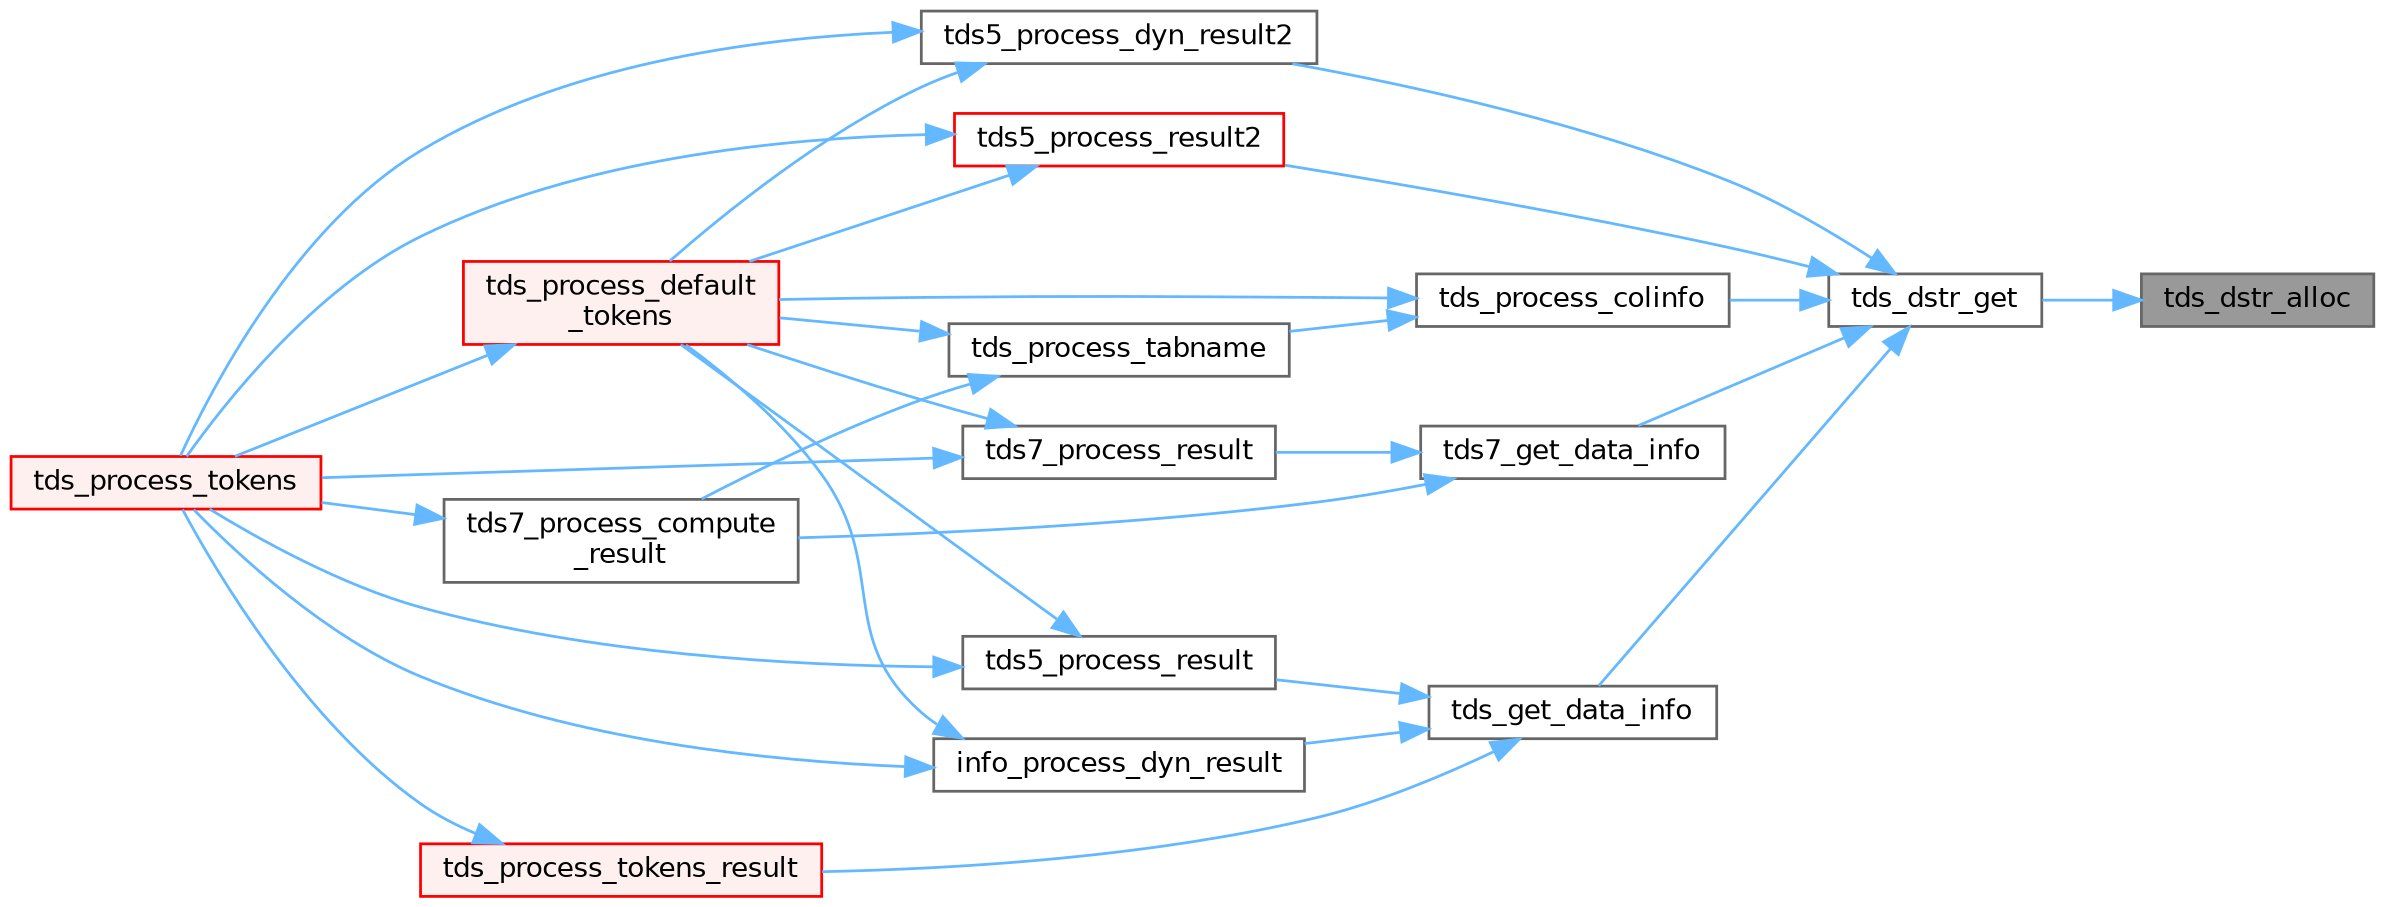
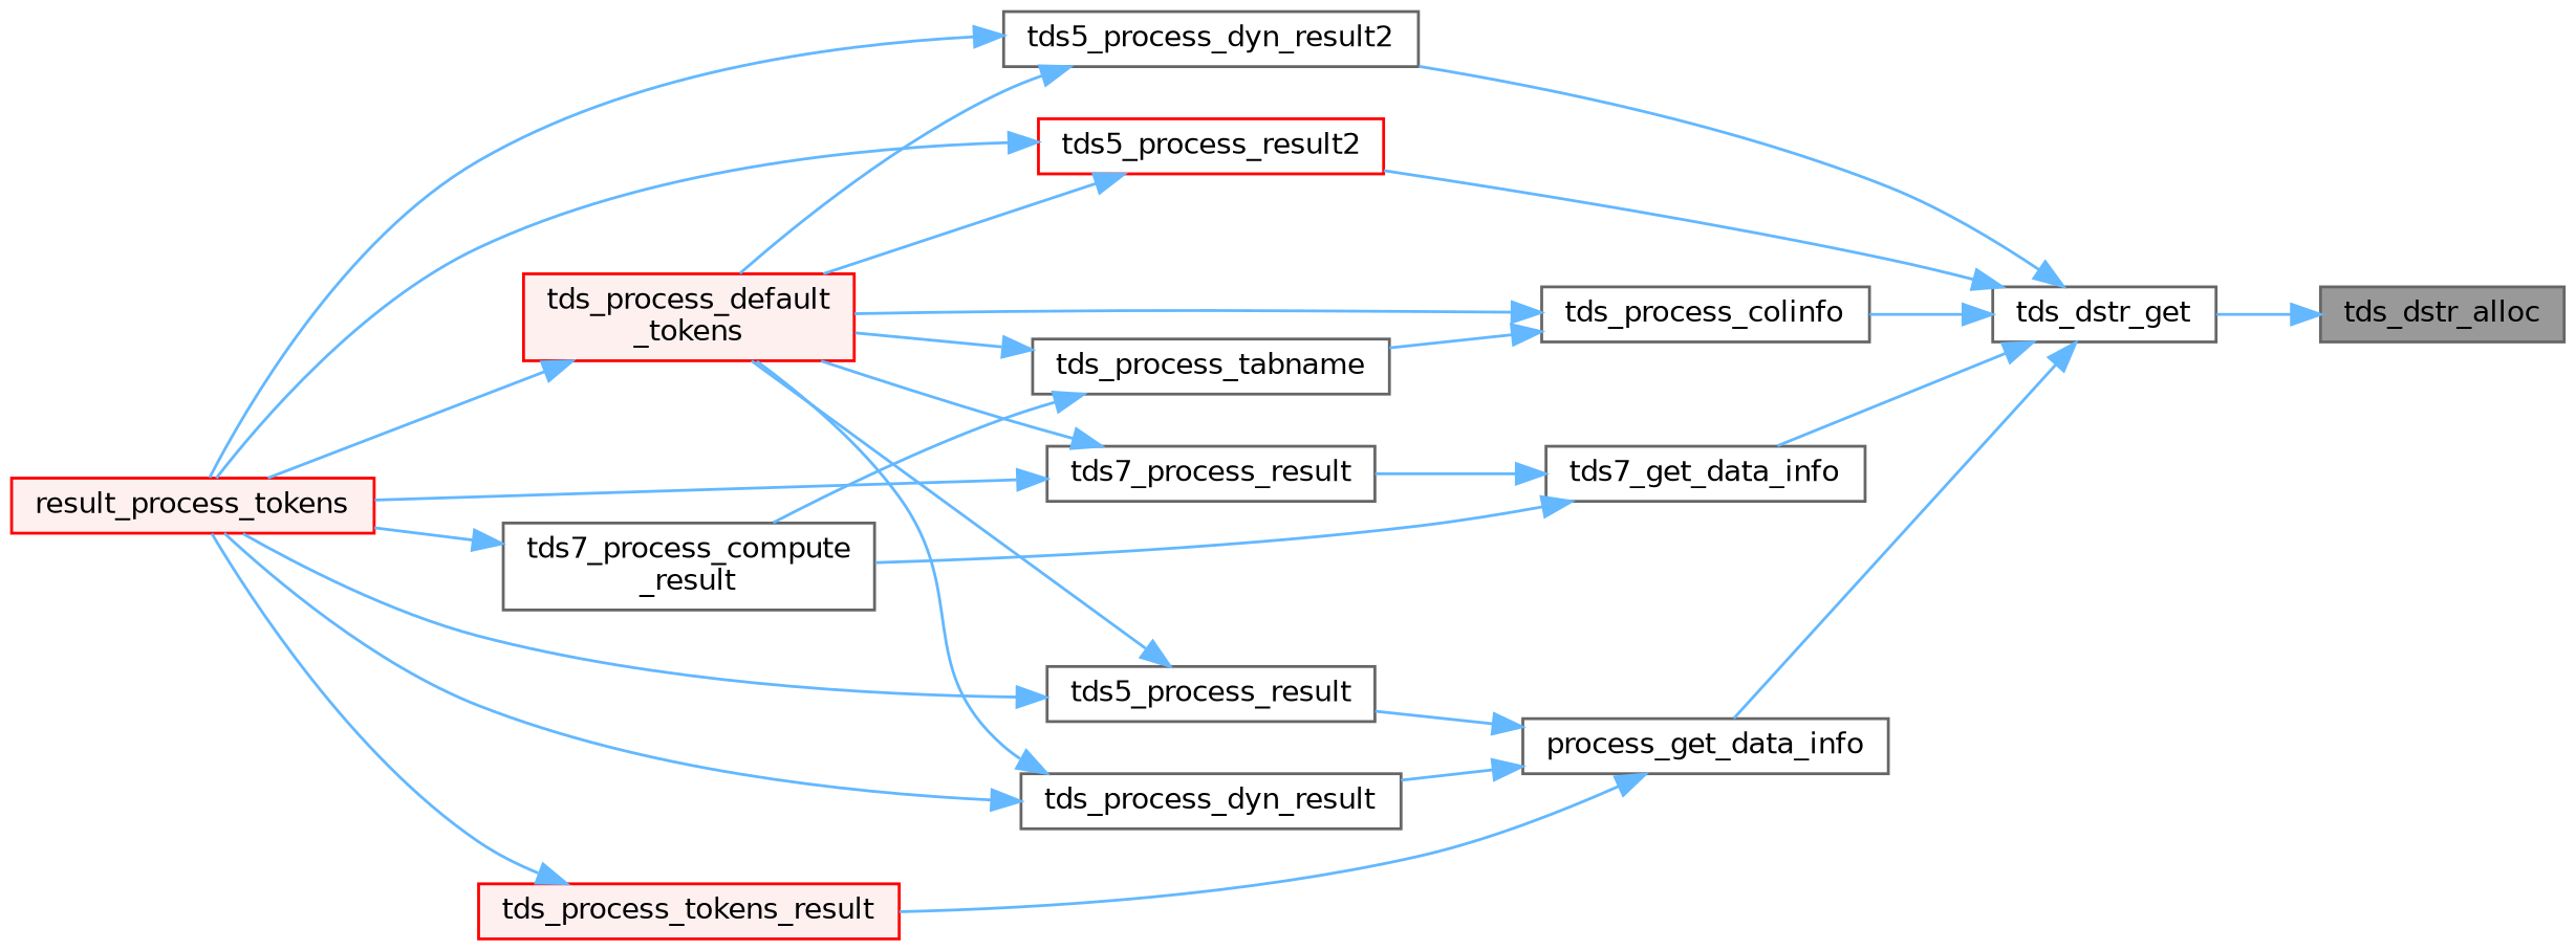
  digraph {
    rankdir=RL
    node [color=grey40 fillcolor=white fontname=Helvetica fontsize=10 shape=box style=filled]
    edge [color=steelblue1 dir=back fontname=Helvetica fontsize=10 labelfontname=Helvetica labelfontsize=10 style=solid]
    n1 [color=gray40 fillcolor=grey60 fontcolor=black height=0.2 label=tds_dstr_alloc width=0.4]
    n2 [height=0.2 label=tds_dstr_get width=0.4]
    n3 [height=0.2 label=tds5_process_dyn_result2 width=0.4]
    n4 [color=red height=0.2 label=tds5_process_result2 width=0.4]
    n5 [height=0.2 label=tds7_get_data_info width=0.4]
-   n6 [height=0.2 label=tds_get_data_info width=0.4]
+   n6 [height=0.2 label=process_get_data_info width=0.4]
    n7 [height=0.2 label=tds_process_colinfo width=0.4]
    n8 [color=red fillcolor="#FFF0F0" height=0.2 label="tds_process_default\l_tokens" width=0.4]
-   n9 [color=red fillcolor="#FFF0F0" height=0.2 label=tds_process_tokens width=0.4]
+   n9 [color=red fillcolor="#FFF0F0" height=0.2 label=result_process_tokens width=0.4]
    n10 [height=0.2 label="tds7_process_compute\l_result" width=0.4]
    n11 [height=0.2 label=tds7_process_result width=0.4]
    n12 [height=0.2 label=tds5_process_result width=0.4]
-   n13 [height=0.2 label=info_process_dyn_result width=0.4]
+   n13 [height=0.2 label=tds_process_dyn_result width=0.4]
    n14 [color=red fillcolor="#FFF0F0" height=0.2 label=tds_process_tokens_result width=0.4]
    n15 [height=0.2 label=tds_process_tabname width=0.4]
    n1 -> n2
    n2 -> n3
    n2 -> n4
    n2 -> n5
    n2 -> n6
    n2 -> n7
    n3 -> n8
    n3 -> n9
    n4 -> n8
    n4 -> n9
    n5 -> n10
    n5 -> n11
    n6 -> n12
    n6 -> n13
    n6 -> n14
    n7 -> n8
    n7 -> n15
    n8 -> n9
    n10 -> n9
    n11 -> n8
    n11 -> n9
    n12 -> n8
    n12 -> n9
    n13 -> n8
    n13 -> n9
    n14 -> n9
    n15 -> n8
    n15 -> n10
  }
